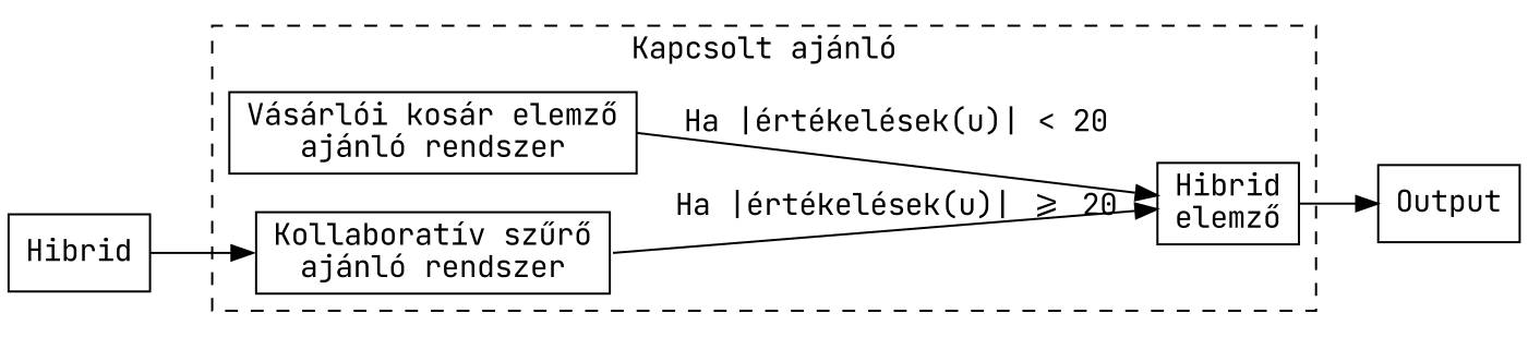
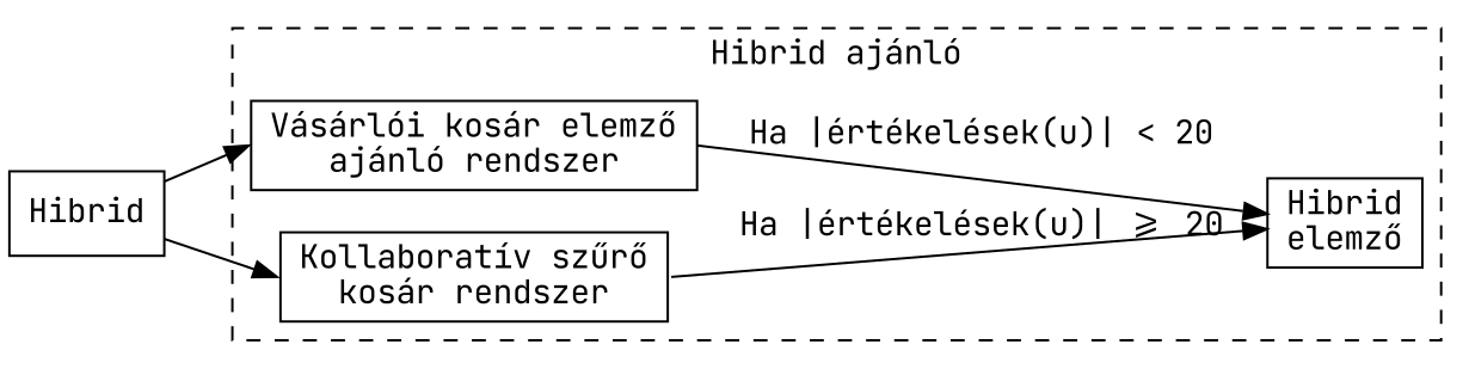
  digraph {
    fontname="JetBrains Mono"
    rankdir=LR
    splines=false
    node [fontname="JetBrains Mono" shape=rectangle]
    edge [fontname="JetBrains Mono"]
    n1 [label="Vásárlói kosár elemző\najánló rendszer"]
-   n2 [label="Kollaboratív szűrő\najánló rendszer"]
+   n2 [label="Kollaboratív szűrő\nkosár rendszer"]
    n3 [label="Hibrid\nelemző"]
-   n4 [label=Output]
    n5 [label=Hibrid]
    subgraph cluster_1 {
-     label="Kapcsolt ajánló"
+     label="Hibrid ajánló"
      style=dashed
      n1
      n2
      n3
    }
    n1 -> n3 [label="Ha |értékelések(u)| < 20" tailport=e]
    n2 -> n3 [label="Ha |értékelések(u)| >= 20" tailport=e]
-   n3 -> n4
+   n5 -> n1 [headport=w]
    n5 -> n2 [headport=w]
  }
